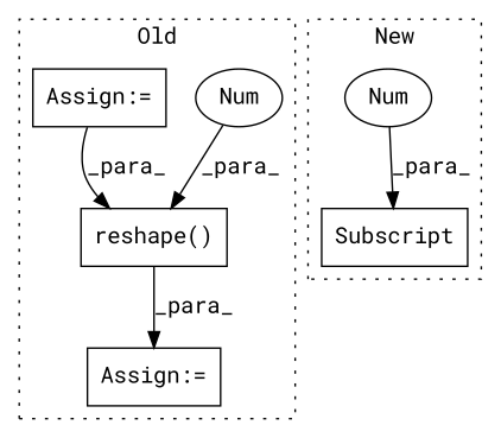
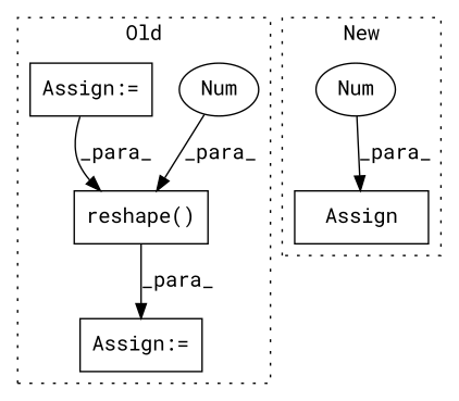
  digraph {
    fontname="Roboto Mono"
    node [a=68 l=3 shape=box fontname="Roboto Mono"]
    edge [fontname="Roboto Mono"]
    n1 [a=75 l="11,1" label="reshape()" s="1588,1612"]
    n2 [label="Assign:=" s=1654]
    n3 [a=76 l=1 label=Num s=1604 shape=ellipse]
    n4 [label="Assign:=" s=1562]
-   n5 [a=63 l="11,0" label=Subscript s="2304,0"]
+   n5 [a=63 l="11,0" label=Assign s="2304,0"]
    n6 [a=76 l=1 label=Num s=2313 shape=ellipse]
    subgraph cluster_1 {
      label=Old
      style=dotted
      n1
      n2
      n3
      n4
    }
    subgraph cluster_2 {
      label=New
      style=dotted
      n5
      n6
    }
    n1 -> n2 [label=_para_]
    n3 -> n1 [label=_para_]
    n4 -> n1 [label=_para_]
    n6 -> n5 [label=_para_]
  }
